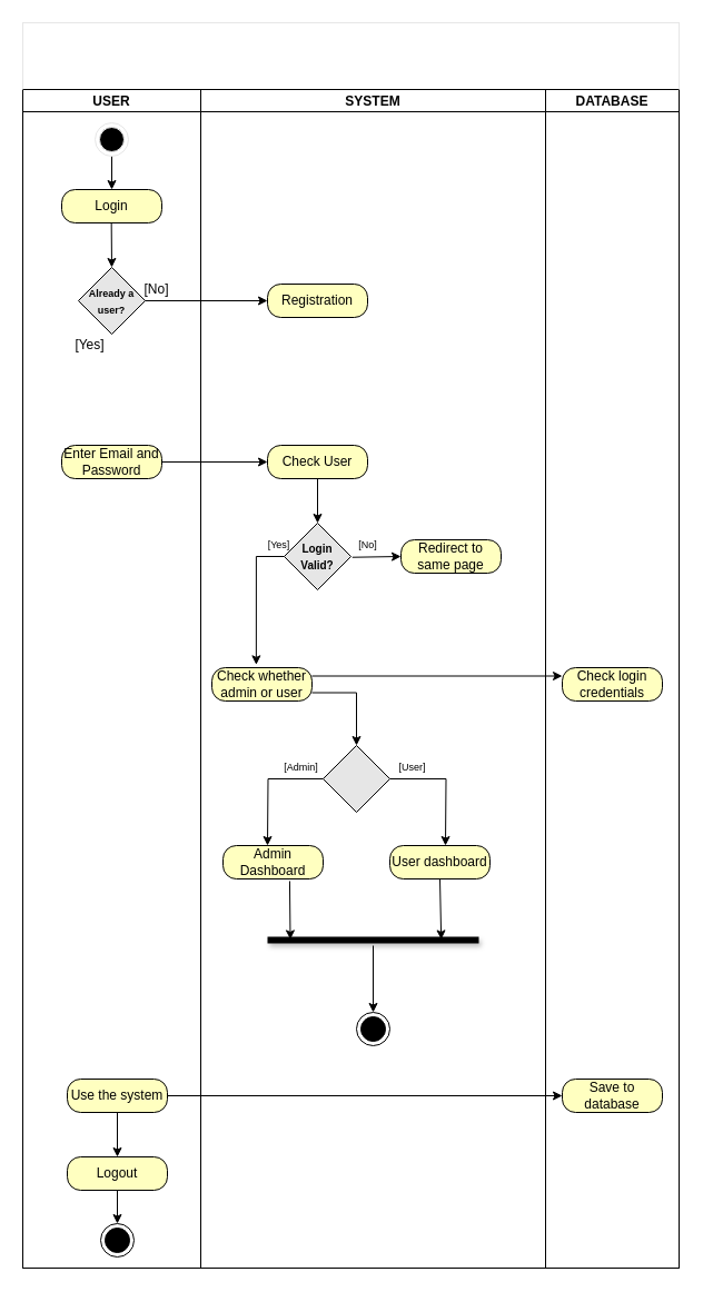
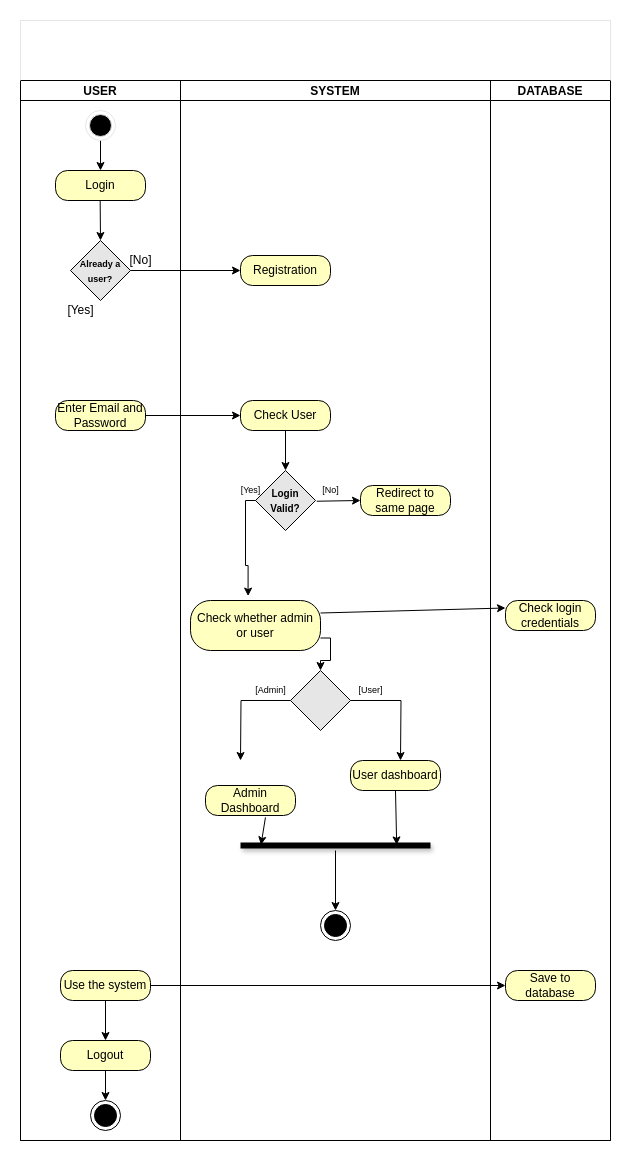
  <mxCell id="0" />
  <mxCell id="1" parent="0" />
  <mxCell id="2" value="" style="swimlane;childLayout=stackLayout;resizeParent=1;resizeParentMax=0;startSize=20;fillColor=default;swimlaneLine=1;" vertex="1" parent="1"><mxGeometry x="20" y="60" width="590" height="1080" as="geometry"><mxRectangle x="180" y="40" width="60" height="20" as="alternateBounds" /></mxGeometry></mxCell>
  <mxCell id="3" value="USER" style="swimlane;startSize=20;" vertex="1" parent="2"><mxGeometry y="20" width="160" height="1060" as="geometry"><mxRectangle y="20" width="30" height="460" as="alternateBounds" /></mxGeometry></mxCell>
  <mxCell id="4" value="" style="edgeStyle=orthogonalEdgeStyle;rounded=0;orthogonalLoop=1;jettySize=auto;html=1;" edge="1" parent="3" source="5" target="6"><mxGeometry relative="1" as="geometry"><Array as="points"><mxPoint x="80" y="45" /></Array></mxGeometry></mxCell>
  <mxCell id="5" value="" style="ellipse;html=1;shape=endState;fillColor=#000000;strokeColor=#E6E6E6;" vertex="1" parent="3"><mxGeometry x="65" y="30" width="30" height="30" as="geometry" /></mxCell>
  <mxCell id="6" value="Login" style="rounded=1;whiteSpace=wrap;html=1;arcSize=40;fontColor=#000000;fillColor=#ffffc0;strokeColor=#000000;" vertex="1" parent="3"><mxGeometry x="35" y="90" width="90" height="30" as="geometry" /></mxCell>
  <mxCell id="7" value="&lt;font style=&quot;font-size: 9px;&quot;&gt;&lt;b&gt;Already a&lt;br&gt;user?&lt;/b&gt;&lt;/font&gt;" style="rhombus;whiteSpace=wrap;html=1;fontFamily=Helvetica;fontSize=12;fontColor=default;strokeColor=#000000;strokeWidth=1;fillColor=#E6E6E6;" vertex="1" parent="3"><mxGeometry x="50" y="160" width="60" height="60" as="geometry" /></mxCell>
  <mxCell id="8" value="" style="endArrow=classic;html=1;rounded=0;fontFamily=Helvetica;fontSize=12;fontColor=default;" edge="1" parent="3"><mxGeometry width="50" height="50" relative="1" as="geometry"><mxPoint x="79.66" y="120" as="sourcePoint" /><mxPoint x="80" y="160" as="targetPoint" /></mxGeometry></mxCell>
  <mxCell id="9" value="Enter Email and Password" style="rounded=1;whiteSpace=wrap;html=1;arcSize=40;fontColor=#000000;fillColor=#ffffc0;strokeColor=#000000;" vertex="1" parent="3"><mxGeometry x="35" y="320" width="90" height="30" as="geometry" /></mxCell>
  <mxCell id="10" value="Use the system" style="rounded=1;whiteSpace=wrap;html=1;arcSize=40;fontColor=#000000;fillColor=#ffffc0;strokeColor=#000000;" vertex="1" parent="3"><mxGeometry x="40" y="890" width="90" height="30" as="geometry" /></mxCell>
  <mxCell id="11" value="" style="edgeStyle=none;shape=connector;rounded=0;orthogonalLoop=1;jettySize=auto;html=1;labelBackgroundColor=default;fontFamily=Helvetica;fontSize=12;fontColor=default;endArrow=classic;startSize=20;strokeColor=default;strokeWidth=1;" edge="1" parent="3" source="12" target="14"><mxGeometry relative="1" as="geometry" /></mxCell>
  <mxCell id="12" value="Logout" style="rounded=1;whiteSpace=wrap;html=1;arcSize=40;fontColor=#000000;fillColor=#ffffc0;strokeColor=#000000;" vertex="1" parent="3"><mxGeometry x="40" y="960" width="90" height="30" as="geometry" /></mxCell>
  <mxCell id="13" value="" style="endArrow=classic;html=1;rounded=0;labelBackgroundColor=default;fontFamily=Helvetica;fontSize=12;fontColor=default;startSize=20;strokeColor=default;strokeWidth=1;shape=connector;exitX=0.5;exitY=1;exitDx=0;exitDy=0;entryX=0.5;entryY=0;entryDx=0;entryDy=0;" edge="1" parent="3" source="10" target="12"><mxGeometry width="50" height="50" relative="1" as="geometry"><mxPoint x="-100" y="990" as="sourcePoint" /><mxPoint x="-50" y="940" as="targetPoint" /></mxGeometry></mxCell>
  <mxCell id="14" value="" style="ellipse;html=1;shape=endState;fillColor=#000000;strokeColor=#000000;fontFamily=Helvetica;fontSize=12;fontColor=default;startSize=20;" vertex="1" parent="3"><mxGeometry x="70" y="1020" width="30" height="30" as="geometry" /></mxCell>
  <mxCell id="15" value="SYSTEM" style="swimlane;startSize=20;" vertex="1" parent="2"><mxGeometry x="160" y="20" width="310" height="1060" as="geometry" /></mxCell>
  <mxCell id="16" value="Registration" style="rounded=1;whiteSpace=wrap;html=1;arcSize=40;fontColor=#000000;fillColor=#ffffc0;strokeColor=#000000;" vertex="1" parent="15"><mxGeometry x="60" y="175" width="90" height="30" as="geometry" /></mxCell>
  <mxCell id="17" value="&lt;font size=&quot;1&quot;&gt;&lt;b&gt;Login Valid?&lt;/b&gt;&lt;/font&gt;" style="rhombus;whiteSpace=wrap;html=1;fontFamily=Helvetica;fontSize=12;fontColor=default;strokeColor=#000000;strokeWidth=1;fillColor=#E6E6E6;" vertex="1" parent="15"><mxGeometry x="75" y="390" width="60" height="60" as="geometry" /></mxCell>
  <mxCell id="18" value="" style="edgeStyle=none;rounded=0;orthogonalLoop=1;jettySize=auto;html=1;fontFamily=Helvetica;fontSize=9;fontColor=default;" edge="1" parent="15" source="19" target="17"><mxGeometry relative="1" as="geometry" /></mxCell>
  <mxCell id="19" value="Check User" style="rounded=1;whiteSpace=wrap;html=1;arcSize=40;fontColor=#000000;fillColor=#ffffc0;strokeColor=#000000;" vertex="1" parent="15"><mxGeometry x="60" y="320" width="90" height="30" as="geometry" /></mxCell>
- <mxCell id="20" value="Check whether admin or user" style="rounded=1;whiteSpace=wrap;html=1;arcSize=40;fontColor=#000000;fillColor=#ffffc0;strokeColor=#000000;" vertex="1" parent="15"><mxGeometry x="10" y="520" width="90" height="30" as="geometry" /></mxCell>
+ <mxCell id="20" value="Check whether admin or user" style="rounded=1;whiteSpace=wrap;html=1;arcSize=40;fontColor=#000000;fillColor=#ffffc0;strokeColor=#000000;" vertex="1" parent="15"><mxGeometry x="10" y="520" width="130" height="50" as="geometry" /></mxCell>
  <mxCell id="21" value="Redirect to same page" style="rounded=1;whiteSpace=wrap;html=1;arcSize=40;fontColor=#000000;fillColor=#ffffc0;strokeColor=#000000;" vertex="1" parent="15"><mxGeometry x="180" y="405" width="90" height="30" as="geometry" /></mxCell>
  <mxCell id="22" value="" style="endArrow=classic;html=1;rounded=0;fontFamily=Helvetica;fontSize=9;fontColor=default;edgeStyle=orthogonalEdgeStyle;exitX=0;exitY=0.5;exitDx=0;exitDy=0;entryX=0.443;entryY=-0.088;entryDx=0;entryDy=0;entryPerimeter=0;" edge="1" parent="15" source="17" target="20"><mxGeometry width="50" height="50" relative="1" as="geometry"><mxPoint x="-250" y="500" as="sourcePoint" /><mxPoint x="-200" y="450" as="targetPoint" /></mxGeometry></mxCell>
  <mxCell id="23" value="" style="rhombus;whiteSpace=wrap;html=1;fontFamily=Helvetica;fontSize=12;fontColor=default;strokeColor=#000000;strokeWidth=1;fillColor=#E6E6E6;" vertex="1" parent="15"><mxGeometry x="110" y="590" width="60" height="60" as="geometry" /></mxCell>
  <mxCell id="24" value="" style="endArrow=classic;html=1;rounded=0;fontFamily=Helvetica;fontSize=9;fontColor=default;edgeStyle=orthogonalEdgeStyle;entryX=0.5;entryY=0;entryDx=0;entryDy=0;exitX=1;exitY=0.75;exitDx=0;exitDy=0;" edge="1" parent="15" source="20" target="23"><mxGeometry width="50" height="50" relative="1" as="geometry"><mxPoint x="60" y="630" as="sourcePoint" /><mxPoint x="110" y="580" as="targetPoint" /></mxGeometry></mxCell>
  <mxCell id="25" value="" style="endArrow=classic;html=1;rounded=0;fontFamily=Helvetica;fontSize=9;fontColor=default;edgeStyle=orthogonalEdgeStyle;exitX=0;exitY=0.5;exitDx=0;exitDy=0;" edge="1" parent="15" source="23"><mxGeometry width="50" height="50" relative="1" as="geometry"><mxPoint x="60" y="720" as="sourcePoint" /><mxPoint x="60" y="680" as="targetPoint" /></mxGeometry></mxCell>
  <mxCell id="26" value="" style="endArrow=classic;html=1;rounded=0;fontFamily=Helvetica;fontSize=9;fontColor=default;edgeStyle=orthogonalEdgeStyle;exitX=1;exitY=0.5;exitDx=0;exitDy=0;" edge="1" parent="15" source="23"><mxGeometry width="50" height="50" relative="1" as="geometry"><mxPoint x="110" y="750" as="sourcePoint" /><mxPoint x="220" y="680" as="targetPoint" /></mxGeometry></mxCell>
- <mxCell id="27" value="Admin Dashboard" style="rounded=1;whiteSpace=wrap;html=1;arcSize=40;fontColor=#000000;fillColor=#ffffc0;strokeColor=#000000;" vertex="1" parent="15"><mxGeometry x="20" y="680" width="90" height="30" as="geometry" /></mxCell>
+ <mxCell id="27" value="Admin Dashboard" style="rounded=1;whiteSpace=wrap;html=1;arcSize=40;fontColor=#000000;fillColor=#ffffc0;strokeColor=#000000;" vertex="1" parent="15"><mxGeometry x="25" y="705" width="90" height="30" as="geometry" /></mxCell>
  <mxCell id="28" value="User dashboard" style="rounded=1;whiteSpace=wrap;html=1;arcSize=40;fontColor=#000000;fillColor=#ffffc0;strokeColor=#000000;" vertex="1" parent="15"><mxGeometry x="170" y="680" width="90" height="30" as="geometry" /></mxCell>
  <mxCell id="29" value="" style="line;strokeWidth=6;fillColor=none;align=left;verticalAlign=middle;spacingTop=-1;spacingLeft=3;spacingRight=3;rotatable=0;labelPosition=right;points=[];portConstraint=eastwest;fontFamily=Helvetica;fontSize=9;fontColor=default;html=1;shadow=1;sketch=0;" vertex="1" parent="15"><mxGeometry x="60" y="760" width="190" height="10" as="geometry" /></mxCell>
  <mxCell id="30" value="" style="endArrow=classic;html=1;rounded=0;fontFamily=Helvetica;fontSize=12;fontColor=default;startSize=20;strokeWidth=1;exitX=0.666;exitY=1.064;exitDx=0;exitDy=0;exitPerimeter=0;entryX=0.108;entryY=0.44;entryDx=0;entryDy=0;entryPerimeter=0;" edge="1" parent="15" source="27" target="29"><mxGeometry width="50" height="50" relative="1" as="geometry"><mxPoint x="30" y="820" as="sourcePoint" /><mxPoint x="80" y="750" as="targetPoint" /></mxGeometry></mxCell>
  <mxCell id="31" value="" style="endArrow=classic;html=1;rounded=0;labelBackgroundColor=default;fontFamily=Helvetica;fontSize=12;fontColor=default;startSize=20;strokeColor=default;strokeWidth=1;shape=connector;exitX=0.5;exitY=1;exitDx=0;exitDy=0;entryX=0.822;entryY=0.44;entryDx=0;entryDy=0;entryPerimeter=0;" edge="1" parent="15" source="28" target="29"><mxGeometry width="50" height="50" relative="1" as="geometry"><mxPoint x="30" y="820" as="sourcePoint" /><mxPoint x="240" y="740" as="targetPoint" /></mxGeometry></mxCell>
  <mxCell id="32" value="" style="ellipse;html=1;shape=endState;fillColor=#000000;strokeColor=#000000;fontFamily=Helvetica;fontSize=12;fontColor=default;startSize=20;" vertex="1" parent="15"><mxGeometry x="140" y="830" width="30" height="30" as="geometry" /></mxCell>
  <mxCell id="33" value="" style="endArrow=classic;html=1;rounded=0;labelBackgroundColor=default;fontFamily=Helvetica;fontSize=12;fontColor=default;startSize=20;strokeColor=default;strokeWidth=1;shape=connector;" edge="1" parent="15" source="29" target="32"><mxGeometry width="50" height="50" relative="1" as="geometry"><mxPoint x="50" y="930" as="sourcePoint" /><mxPoint x="100" y="880" as="targetPoint" /></mxGeometry></mxCell>
  <mxCell id="34" value="DATABASE" style="swimlane;startSize=20;" vertex="1" parent="2"><mxGeometry x="470" y="20" width="120" height="1060" as="geometry" /></mxCell>
  <mxCell id="35" value="Check login credentials" style="rounded=1;whiteSpace=wrap;html=1;arcSize=40;fontColor=#000000;fillColor=#ffffc0;strokeColor=#000000;" vertex="1" parent="34"><mxGeometry x="15" y="520" width="90" height="30" as="geometry" /></mxCell>
  <mxCell id="36" value="Save to database" style="rounded=1;whiteSpace=wrap;html=1;arcSize=40;fontColor=#000000;fillColor=#ffffc0;strokeColor=#000000;" vertex="1" parent="34"><mxGeometry x="15" y="890" width="90" height="30" as="geometry" /></mxCell>
  <mxCell id="37" value="" style="endArrow=classic;html=1;rounded=0;fontFamily=Helvetica;fontSize=12;fontColor=default;entryX=0;entryY=0.5;entryDx=0;entryDy=0;exitX=1;exitY=0.5;exitDx=0;exitDy=0;" edge="1" parent="2" source="7" target="16"><mxGeometry width="50" height="50" relative="1" as="geometry"><mxPoint x="-80" y="280" as="sourcePoint" /><mxPoint x="-30" y="230" as="targetPoint" /></mxGeometry></mxCell>
  <mxCell id="38" value="" style="endArrow=classic;html=1;rounded=0;fontFamily=Helvetica;fontSize=12;fontColor=default;entryX=0;entryY=0.5;entryDx=0;entryDy=0;exitX=1;exitY=0.5;exitDx=0;exitDy=0;" edge="1" parent="2" source="9" target="19"><mxGeometry width="50" height="50" relative="1" as="geometry"><mxPoint x="79.66" y="370" as="sourcePoint" /><mxPoint x="80" y="440" as="targetPoint" /></mxGeometry></mxCell>
  <mxCell id="39" value="" style="endArrow=classic;html=1;rounded=0;fontFamily=Helvetica;fontSize=9;fontColor=default;entryX=0;entryY=0.25;entryDx=0;entryDy=0;exitX=1;exitY=0.25;exitDx=0;exitDy=0;" edge="1" parent="2" source="20" target="35"><mxGeometry width="50" height="50" relative="1" as="geometry"><mxPoint x="280" y="570" as="sourcePoint" /><mxPoint x="330" y="520" as="targetPoint" /></mxGeometry></mxCell>
  <mxCell id="40" value="" style="endArrow=classic;html=1;rounded=0;labelBackgroundColor=default;fontFamily=Helvetica;fontSize=12;fontColor=default;startSize=20;strokeColor=default;strokeWidth=1;shape=connector;exitX=1;exitY=0.5;exitDx=0;exitDy=0;entryX=0;entryY=0.5;entryDx=0;entryDy=0;" edge="1" parent="2" source="10" target="36"><mxGeometry width="50" height="50" relative="1" as="geometry"><mxPoint x="210" y="970" as="sourcePoint" /><mxPoint x="260" y="920" as="targetPoint" /></mxGeometry></mxCell>
  <mxCell id="41" value="[No]" style="text;html=1;align=center;verticalAlign=middle;resizable=0;points=[];autosize=1;strokeColor=none;fillColor=none;fontSize=12;fontFamily=Helvetica;fontColor=default;" vertex="1" parent="1"><mxGeometry x="120" y="250" width="40" height="20" as="geometry" /></mxCell>
  <mxCell id="42" value="[Yes]" style="text;html=1;align=center;verticalAlign=middle;resizable=0;points=[];autosize=1;strokeColor=none;fillColor=none;fontSize=12;fontFamily=Helvetica;fontColor=default;" vertex="1" parent="1"><mxGeometry x="60" y="300" width="40" height="20" as="geometry" /></mxCell>
  <mxCell id="43" value="[No]" style="text;html=1;align=center;verticalAlign=middle;resizable=0;points=[];autosize=1;strokeColor=none;fillColor=none;fontSize=9;fontFamily=Helvetica;fontColor=default;" vertex="1" parent="1"><mxGeometry x="315" y="480" width="30" height="20" as="geometry" /></mxCell>
  <mxCell id="44" value="[Yes]" style="text;html=1;align=center;verticalAlign=middle;resizable=0;points=[];autosize=1;strokeColor=none;fillColor=none;fontSize=9;fontFamily=Helvetica;fontColor=default;" vertex="1" parent="1"><mxGeometry x="230" y="480" width="40" height="20" as="geometry" /></mxCell>
  <mxCell id="45" value="[Admin]" style="text;html=1;align=center;verticalAlign=middle;resizable=0;points=[];autosize=1;strokeColor=none;fillColor=none;fontSize=9;fontFamily=Helvetica;fontColor=default;" vertex="1" parent="1"><mxGeometry x="245" y="680" width="50" height="20" as="geometry" /></mxCell>
  <mxCell id="46" value="[User]" style="text;html=1;align=center;verticalAlign=middle;resizable=0;points=[];autosize=1;strokeColor=none;fillColor=none;fontSize=9;fontFamily=Helvetica;fontColor=default;" vertex="1" parent="1"><mxGeometry x="350" y="680" width="40" height="20" as="geometry" /></mxCell>
  <mxCell id="47" value="" style="endArrow=classic;html=1;rounded=0;fontFamily=Helvetica;fontSize=9;fontColor=default;exitX=0.041;exitY=1.036;exitDx=0;exitDy=0;exitPerimeter=0;entryX=0;entryY=0.5;entryDx=0;entryDy=0;" edge="1" parent="1" source="43" target="21"><mxGeometry width="50" height="50" relative="1" as="geometry"><mxPoint x="310" y="590" as="sourcePoint" /><mxPoint x="360" y="540" as="targetPoint" /></mxGeometry></mxCell>
  <mxCell id="48" value="" style="rounded=0;whiteSpace=wrap;html=1;fontFamily=Helvetica;fontSize=12;fontColor=default;startSize=20;strokeColor=#E6E6E6;fillColor=default;" vertex="1" parent="1"><mxGeometry x="20" width="590" height="60" as="geometry" y="20" /></mxCell>
  <mxCell id="49" value="" style="endArrow=none;html=1;rounded=0;labelBackgroundColor=default;fontFamily=Helvetica;fontSize=12;fontColor=default;startSize=20;strokeColor=default;strokeWidth=1;shape=connector;entryX=0;entryY=1;entryDx=0;entryDy=0;exitX=1;exitY=1;exitDx=0;exitDy=0;" edge="1" parent="1" source="48" target="48"><mxGeometry width="50" height="50" relative="1" as="geometry"><mxPoint x="-280" y="340" as="sourcePoint" /><mxPoint x="-230" y="290" as="targetPoint" /></mxGeometry></mxCell>
